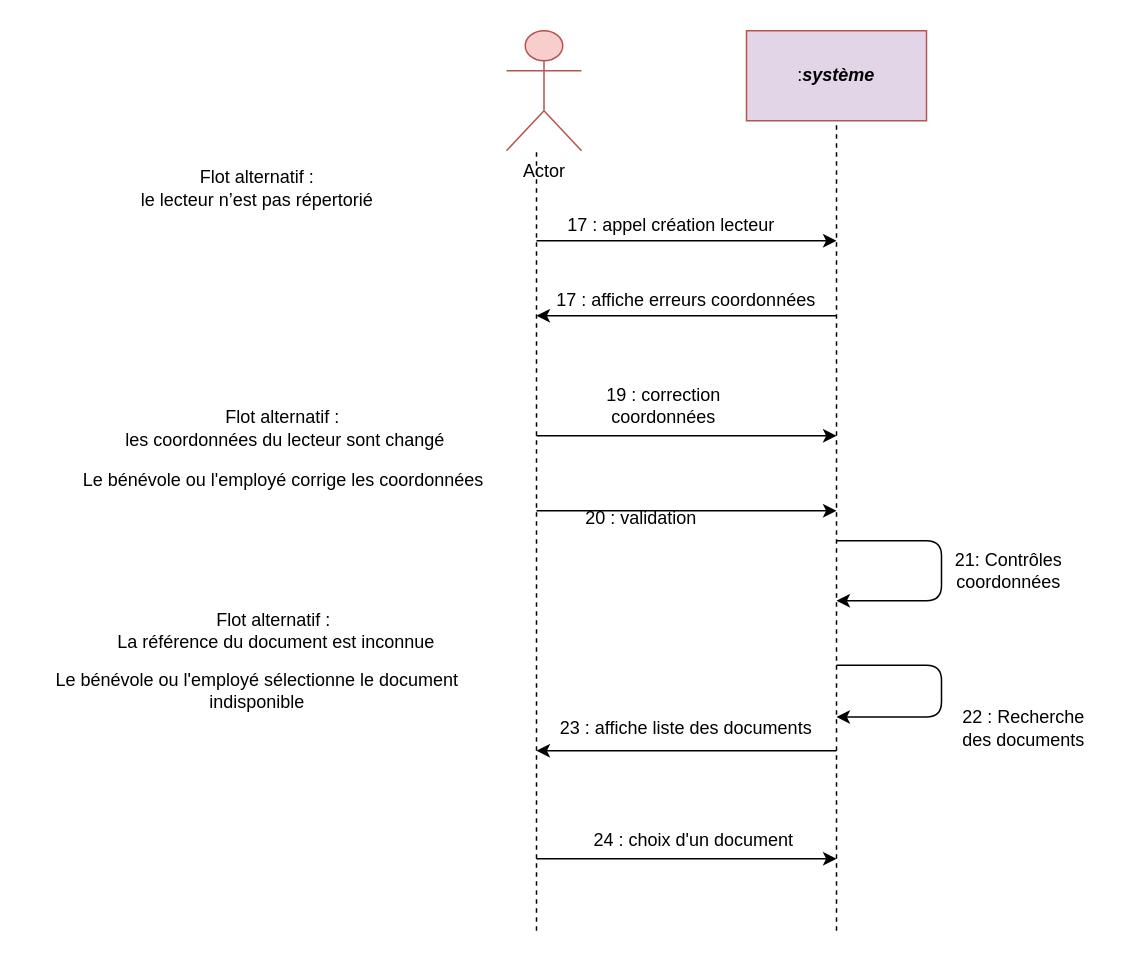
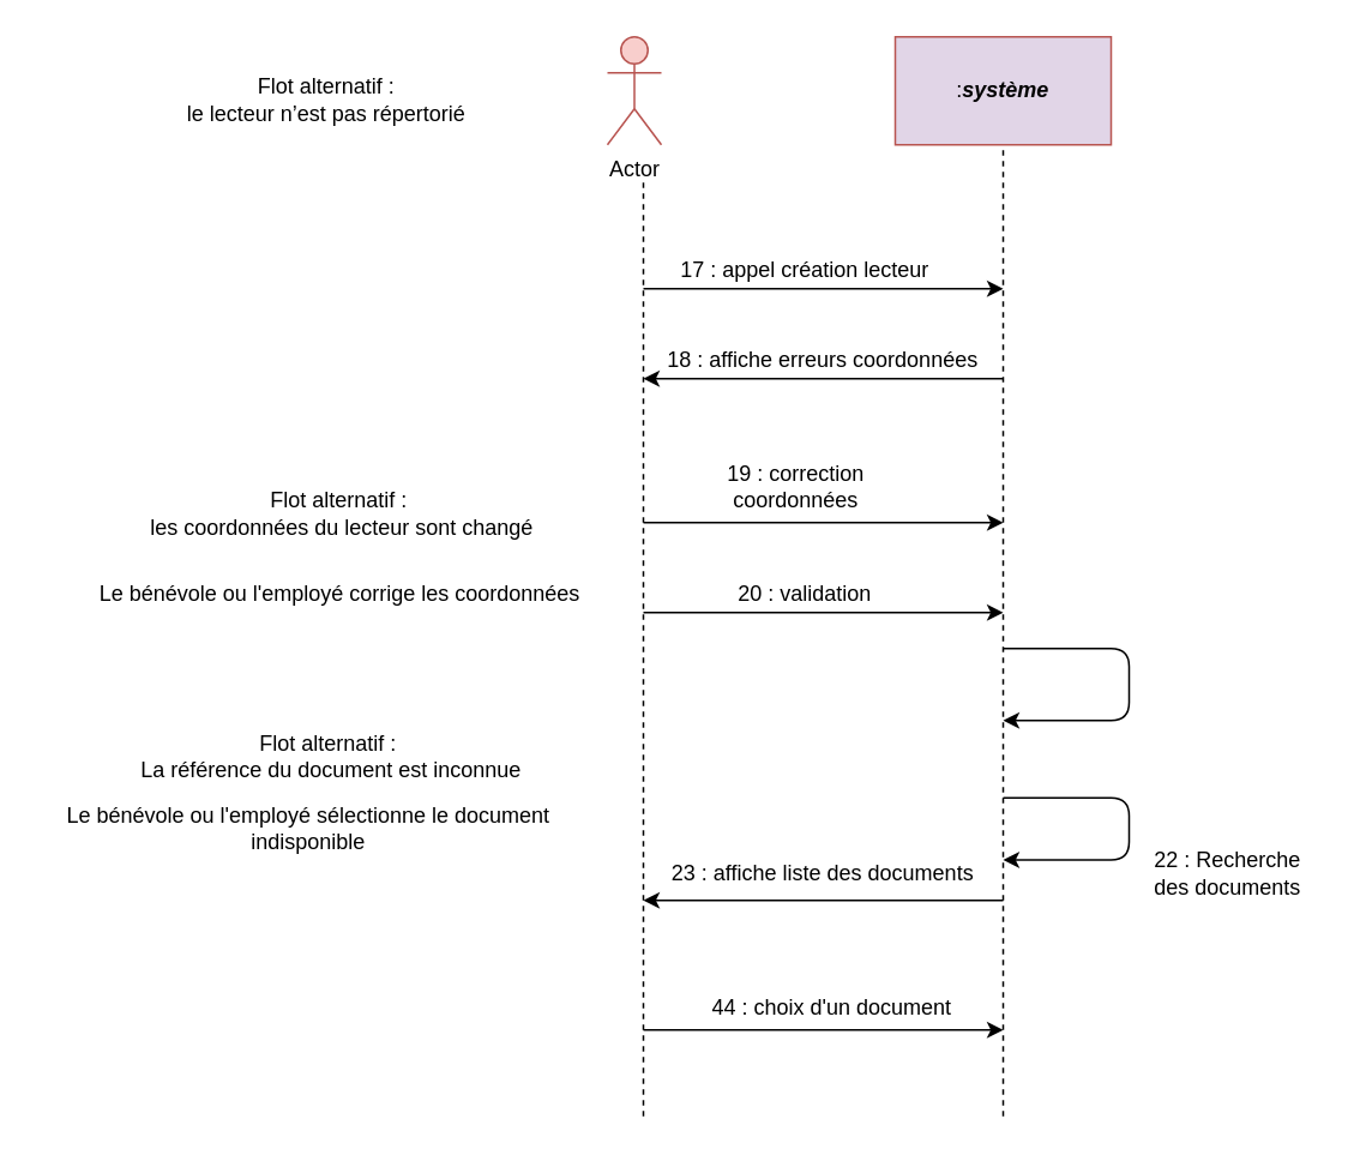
  <mxCell id="0" />
  <mxCell id="1" parent="0" />
- <mxCell id="2" value="Actor" style="shape=umlActor;verticalLabelPosition=bottom;verticalAlign=top;html=1;outlineConnect=0;fillColor=#f8cecc;strokeColor=#b85450;" vertex="1" parent="1"><mxGeometry x="337" y="20" width="50" height="80" as="geometry" /></mxCell>
+ <mxCell id="2" value="Actor" style="shape=umlActor;verticalLabelPosition=bottom;verticalAlign=top;html=1;outlineConnect=0;fillColor=#f8cecc;strokeColor=#b85450;" vertex="1" parent="1"><mxGeometry x="337" y="20" width="30" height="60" as="geometry" /></mxCell>
  <mxCell id="3" value="" style="endArrow=none;dashed=1;html=1;" edge="1" parent="1"><mxGeometry width="50" height="50" relative="1" as="geometry"><mxPoint x="357" y="620" as="sourcePoint" /><mxPoint x="357" y="100" as="targetPoint" /></mxGeometry></mxCell>
  <mxCell id="4" value=":&lt;i&gt;&lt;b&gt;système&lt;/b&gt;&lt;/i&gt;" style="rounded=0;whiteSpace=wrap;html=1;fillColor=#e1d5e7;strokeColor=#b85450;" vertex="1" parent="1"><mxGeometry x="497" y="20" width="120" height="60" as="geometry" /></mxCell>
  <mxCell id="5" value="" style="endArrow=none;dashed=1;html=1;entryX=0.5;entryY=1;entryDx=0;entryDy=0;" edge="1" parent="1" target="4"><mxGeometry width="50" height="50" relative="1" as="geometry"><mxPoint x="557" y="620" as="sourcePoint" /><mxPoint x="447" y="310" as="targetPoint" /></mxGeometry></mxCell>
  <mxCell id="6" value="" style="endArrow=classic;html=1;" edge="1" parent="1"><mxGeometry width="50" height="50" relative="1" as="geometry"><mxPoint x="357" y="160" as="sourcePoint" /><mxPoint x="557" y="160" as="targetPoint" /></mxGeometry></mxCell>
  <mxCell id="7" value="" style="endArrow=classic;html=1;" edge="1" parent="1"><mxGeometry width="50" height="50" relative="1" as="geometry"><mxPoint x="557" y="210" as="sourcePoint" /><mxPoint x="357" y="210" as="targetPoint" /></mxGeometry></mxCell>
  <mxCell id="8" value="" style="endArrow=classic;html=1;" edge="1" parent="1"><mxGeometry width="50" height="50" relative="1" as="geometry"><mxPoint x="357" y="290" as="sourcePoint" /><mxPoint x="557" y="290" as="targetPoint" /></mxGeometry></mxCell>
  <mxCell id="9" value="" style="endArrow=classic;html=1;" edge="1" parent="1"><mxGeometry width="50" height="50" relative="1" as="geometry"><mxPoint x="557" y="500" as="sourcePoint" /><mxPoint x="357" y="500" as="targetPoint" /></mxGeometry></mxCell>
- <mxCell id="10" value="Flot alternatif :&lt;br&gt;le lecteur n’est pas répertorié" style="text;html=1;strokeColor=none;fillColor=none;align=center;verticalAlign=middle;whiteSpace=wrap;rounded=0;" vertex="1" parent="1"><mxGeometry x="75.75" y="100" width="190" height="50" as="geometry" /></mxCell>
+ <mxCell id="10" value="Flot alternatif :&lt;br&gt;le lecteur n’est pas répertorié" style="text;html=1;strokeColor=none;fillColor=none;align=center;verticalAlign=middle;whiteSpace=wrap;rounded=0;" vertex="1" parent="1"><mxGeometry x="85.75" y="30" width="190" height="50" as="geometry" /></mxCell>
  <mxCell id="11" value="Flot alternatif :&lt;br&gt;&amp;nbsp;les coordonnées du lecteur sont changé" style="text;html=1;strokeColor=none;fillColor=none;align=center;verticalAlign=middle;whiteSpace=wrap;rounded=0;" vertex="1" parent="1"><mxGeometry x="53.25" y="260" width="270" height="50" as="geometry" /></mxCell>
- <mxCell id="12" value="Le bénévole ou l'employé corrige les coordonnées" style="text;html=1;strokeColor=none;fillColor=none;align=center;verticalAlign=middle;whiteSpace=wrap;rounded=0;" vertex="1" parent="1"><mxGeometry x="47" y="310" width="282.5" height="20" as="geometry" /></mxCell>
+ <mxCell id="12" value="Le bénévole ou l'employé corrige les coordonnées" style="text;html=1;strokeColor=none;fillColor=none;align=center;verticalAlign=middle;whiteSpace=wrap;rounded=0;" vertex="1" parent="1"><mxGeometry x="47" y="320" width="282.5" height="20" as="geometry" /></mxCell>
  <mxCell id="13" value="Flot alternatif :&lt;br&gt;&amp;nbsp;La référence du document est inconnue" style="text;html=1;strokeColor=none;fillColor=none;align=center;verticalAlign=middle;whiteSpace=wrap;rounded=0;" vertex="1" parent="1"><mxGeometry x="67" y="400" width="230" height="40" as="geometry" /></mxCell>
  <mxCell id="14" value="Le bénévole ou l'employé sélectionne le document indisponible" style="text;html=1;strokeColor=none;fillColor=none;align=center;verticalAlign=middle;whiteSpace=wrap;rounded=0;" vertex="1" parent="1"><mxGeometry x="20.75" y="450" width="300" height="20" as="geometry" /></mxCell>
  <mxCell id="15" value="17 : appel création lecteur" style="text;html=1;strokeColor=none;fillColor=none;align=center;verticalAlign=middle;whiteSpace=wrap;rounded=0;" vertex="1" parent="1"><mxGeometry x="367" y="140" width="160" height="20" as="geometry" /></mxCell>
- <mxCell id="16" value="17 : affiche erreurs coordonnées" style="text;html=1;strokeColor=none;fillColor=none;align=center;verticalAlign=middle;whiteSpace=wrap;rounded=0;" vertex="1" parent="1"><mxGeometry x="357" y="190" width="200" height="20" as="geometry" /></mxCell>
+ <mxCell id="16" value="18 : affiche erreurs coordonnées" style="text;html=1;strokeColor=none;fillColor=none;align=center;verticalAlign=middle;whiteSpace=wrap;rounded=0;" vertex="1" parent="1"><mxGeometry x="357" y="190" width="200" height="20" as="geometry" /></mxCell>
  <mxCell id="17" value="19 : correction&lt;br/&gt;coordonnées&lt;br/&gt;" style="text;html=1;strokeColor=none;fillColor=none;align=center;verticalAlign=middle;whiteSpace=wrap;rounded=0;" vertex="1" parent="1"><mxGeometry x="337" y="260" width="210" height="20" as="geometry" /></mxCell>
- <mxCell id="18" value="20 : validation" style="text;html=1;strokeColor=none;fillColor=none;align=center;verticalAlign=middle;whiteSpace=wrap;rounded=0;" vertex="1" parent="1"><mxGeometry x="372" y="335" width="110" height="20" as="geometry" /></mxCell>
+ <mxCell id="18" value="20 : validation" style="text;html=1;strokeColor=none;fillColor=none;align=center;verticalAlign=middle;whiteSpace=wrap;rounded=0;" vertex="1" parent="1"><mxGeometry x="392" y="320" width="110" height="20" as="geometry" /></mxCell>
  <mxCell id="19" value="&lt;br&gt;&lt;br&gt;23 : affiche liste des documents" style="text;html=1;strokeColor=none;fillColor=none;align=center;verticalAlign=middle;whiteSpace=wrap;rounded=0;" vertex="1" parent="1"><mxGeometry x="357" y="460" width="200" height="20" as="geometry" /></mxCell>
  <mxCell id="20" value="" style="endArrow=classic;html=1;" edge="1" parent="1"><mxGeometry width="50" height="50" relative="1" as="geometry"><mxPoint x="357" y="340" as="sourcePoint" /><mxPoint x="557" y="340" as="targetPoint" /></mxGeometry></mxCell>
  <mxCell id="21" value="" style="endArrow=classic;html=1;" edge="1" parent="1"><mxGeometry width="50" height="50" relative="1" as="geometry"><mxPoint x="357" y="572" as="sourcePoint" /><mxPoint x="557" y="572" as="targetPoint" /></mxGeometry></mxCell>
- <mxCell id="22" value="24 : choix d'un document" style="text;html=1;strokeColor=none;fillColor=none;align=center;verticalAlign=middle;whiteSpace=wrap;rounded=0;" vertex="1" parent="1"><mxGeometry x="377" y="550" width="170" height="20" as="geometry" /></mxCell>
+ <mxCell id="22" value="44 : choix d'un document" style="text;html=1;strokeColor=none;fillColor=none;align=center;verticalAlign=middle;whiteSpace=wrap;rounded=0;" vertex="1" parent="1"><mxGeometry x="377" y="550" width="170" height="20" as="geometry" /></mxCell>
  <mxCell id="23" value="" style="edgeStyle=elbowEdgeStyle;elbow=horizontal;endArrow=classic;html=1;" edge="1" parent="1"><mxGeometry width="50" height="50" relative="1" as="geometry"><mxPoint x="557" y="360" as="sourcePoint" /><mxPoint x="557" y="400" as="targetPoint" /><Array as="points"><mxPoint x="627" y="420" /></Array></mxGeometry></mxCell>
  <mxCell id="24" value="" style="edgeStyle=elbowEdgeStyle;elbow=horizontal;endArrow=classic;html=1;" edge="1" parent="1"><mxGeometry width="50" height="50" relative="1" as="geometry"><mxPoint x="557" y="443" as="sourcePoint" /><mxPoint x="557" y="477.5" as="targetPoint" /><Array as="points"><mxPoint x="627" y="497.5" /></Array></mxGeometry></mxCell>
- <mxCell id="25" value="21: Contrôles&lt;br&gt;coordonnées" style="text;html=1;strokeColor=none;fillColor=none;align=center;verticalAlign=middle;whiteSpace=wrap;rounded=0;" vertex="1" parent="1"><mxGeometry x="627" y="370" width="90" height="20" as="geometry" /></mxCell>
  <mxCell id="26" value="22 : Recherche des documents" style="text;html=1;strokeColor=none;fillColor=none;align=center;verticalAlign=middle;whiteSpace=wrap;rounded=0;" vertex="1" parent="1"><mxGeometry x="637" y="475" width="90" height="20" as="geometry" /></mxCell>
